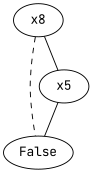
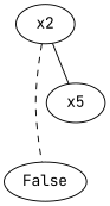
  graph {
    fontname="JetBrains Mono"
    node [fontname="JetBrains Mono"]
    edge [fontname="JetBrains Mono"]
-   n1 [label=x8]
+   n1 [label=x2]
    n2 [label=False]
    n3 [label=x5]
    n1 -- n2 [style=dashed]
    n1 -- n3
-   n3 -- n2
  }
